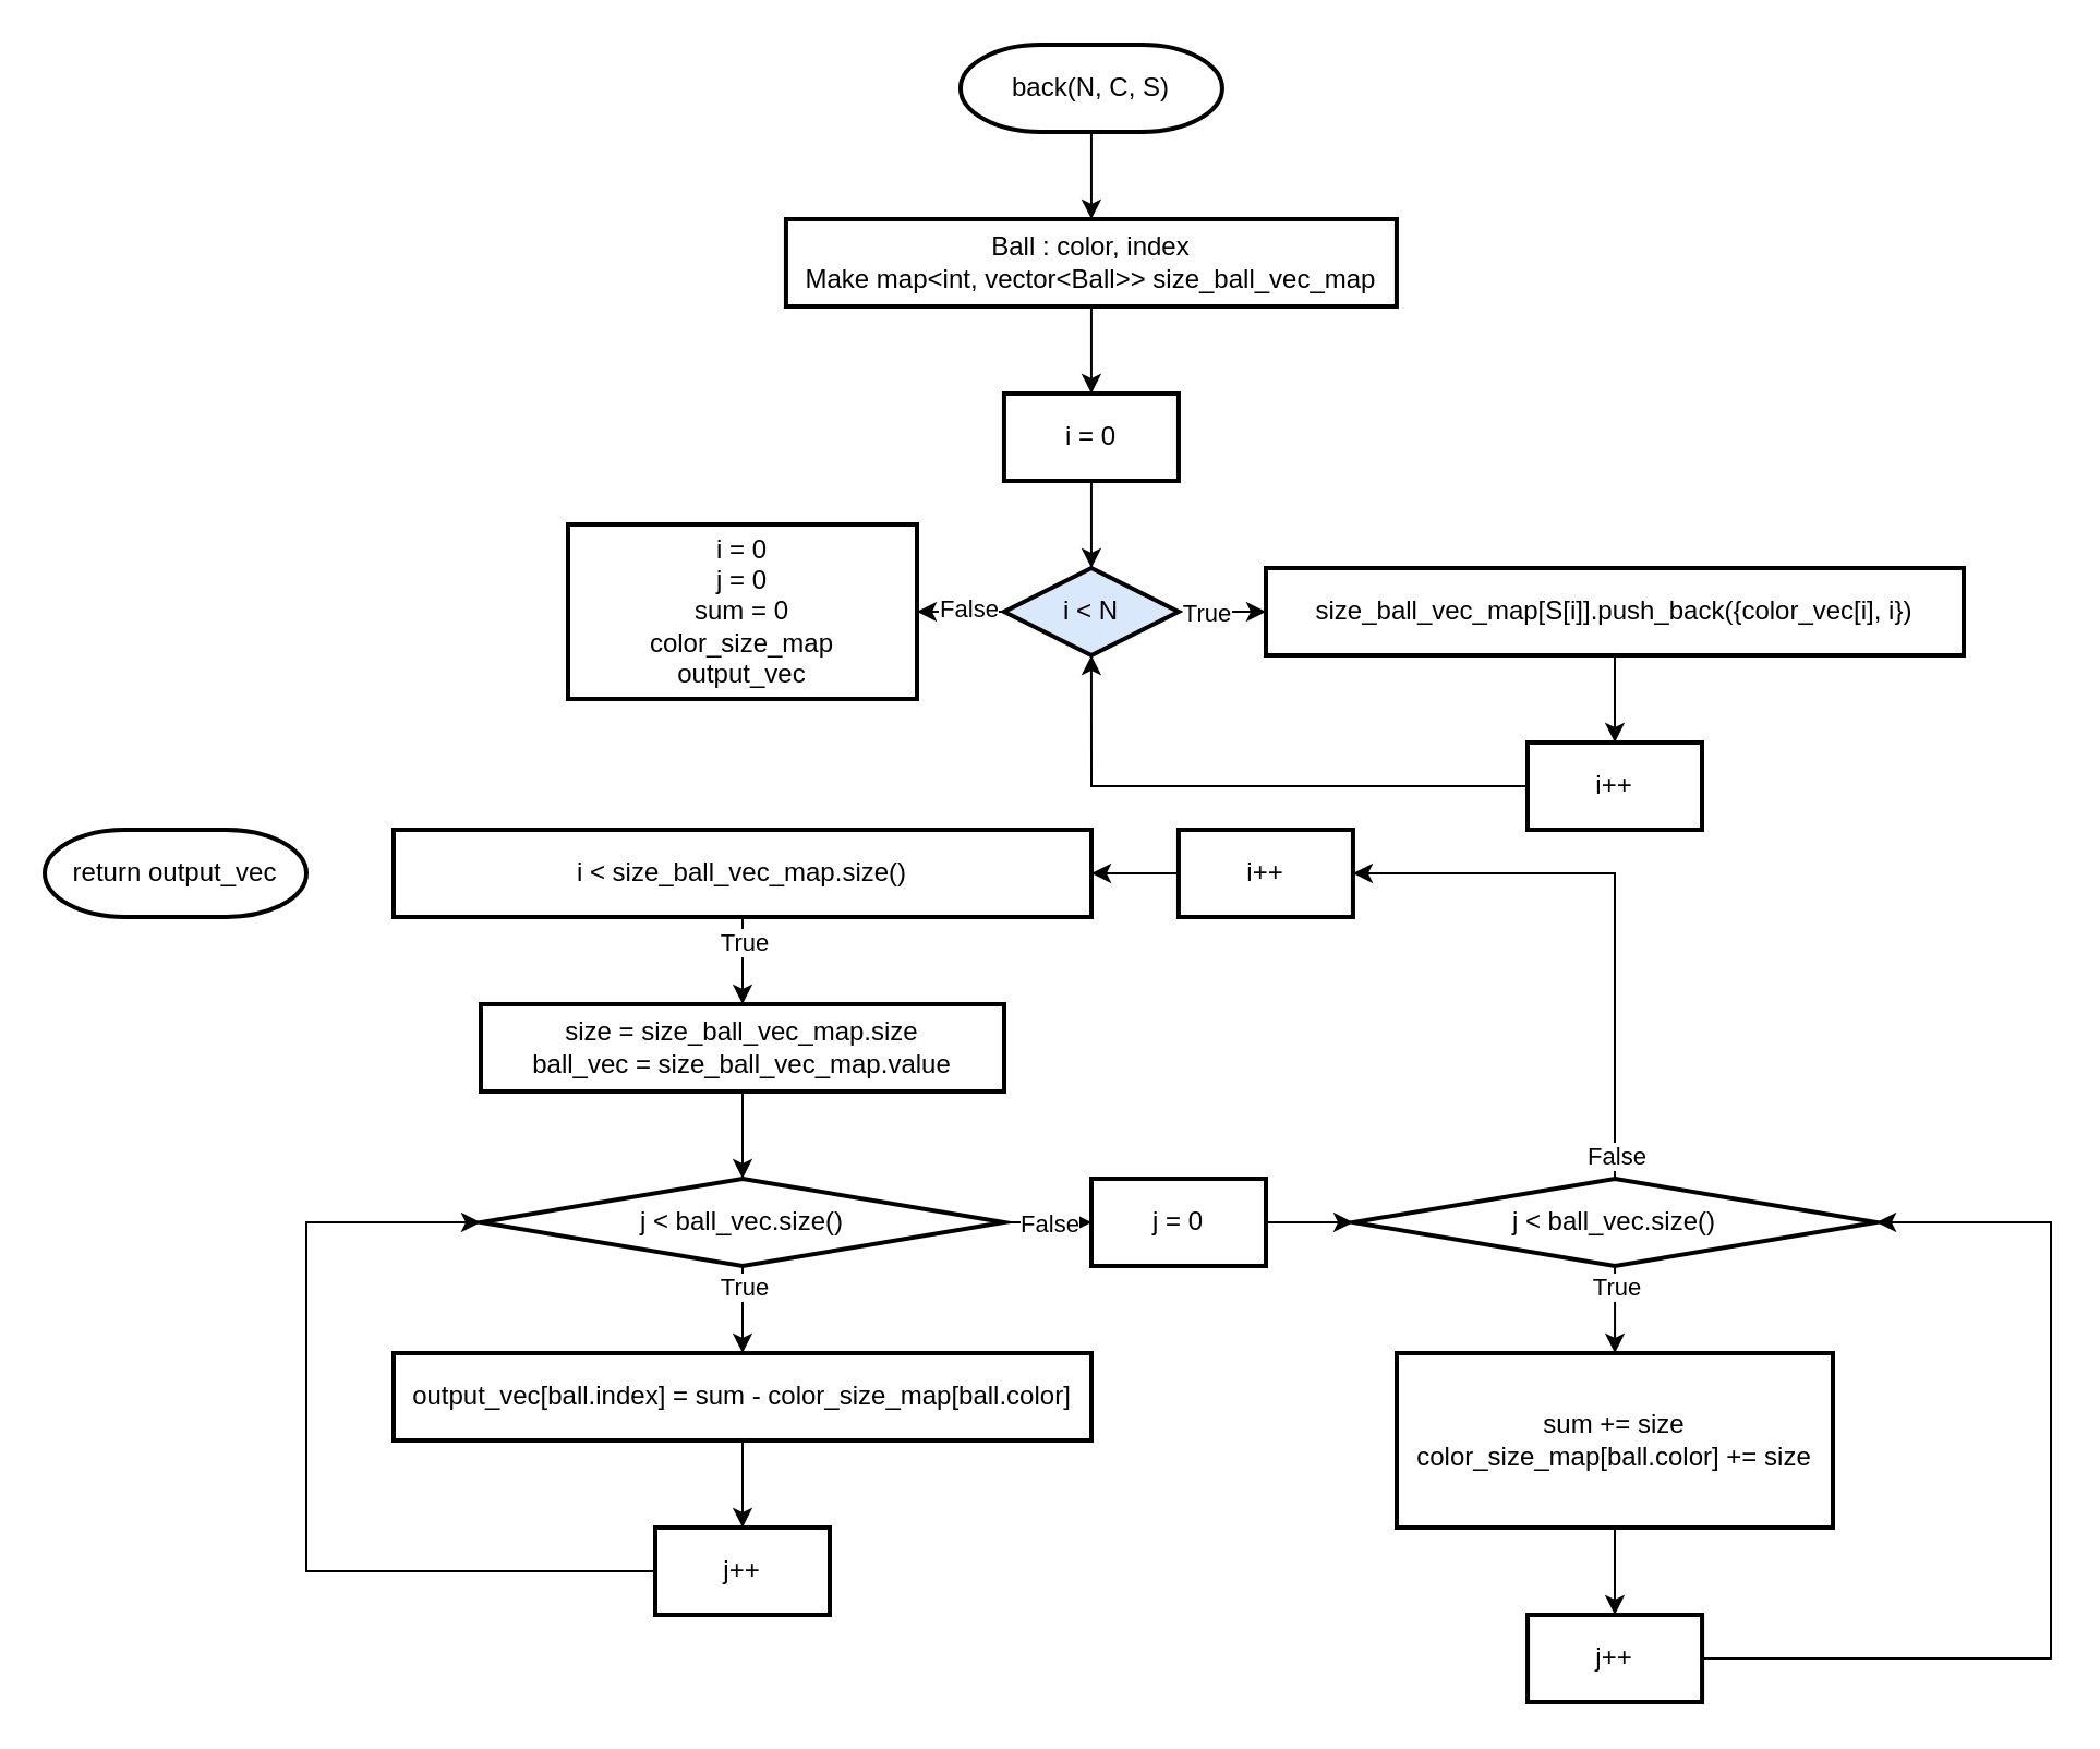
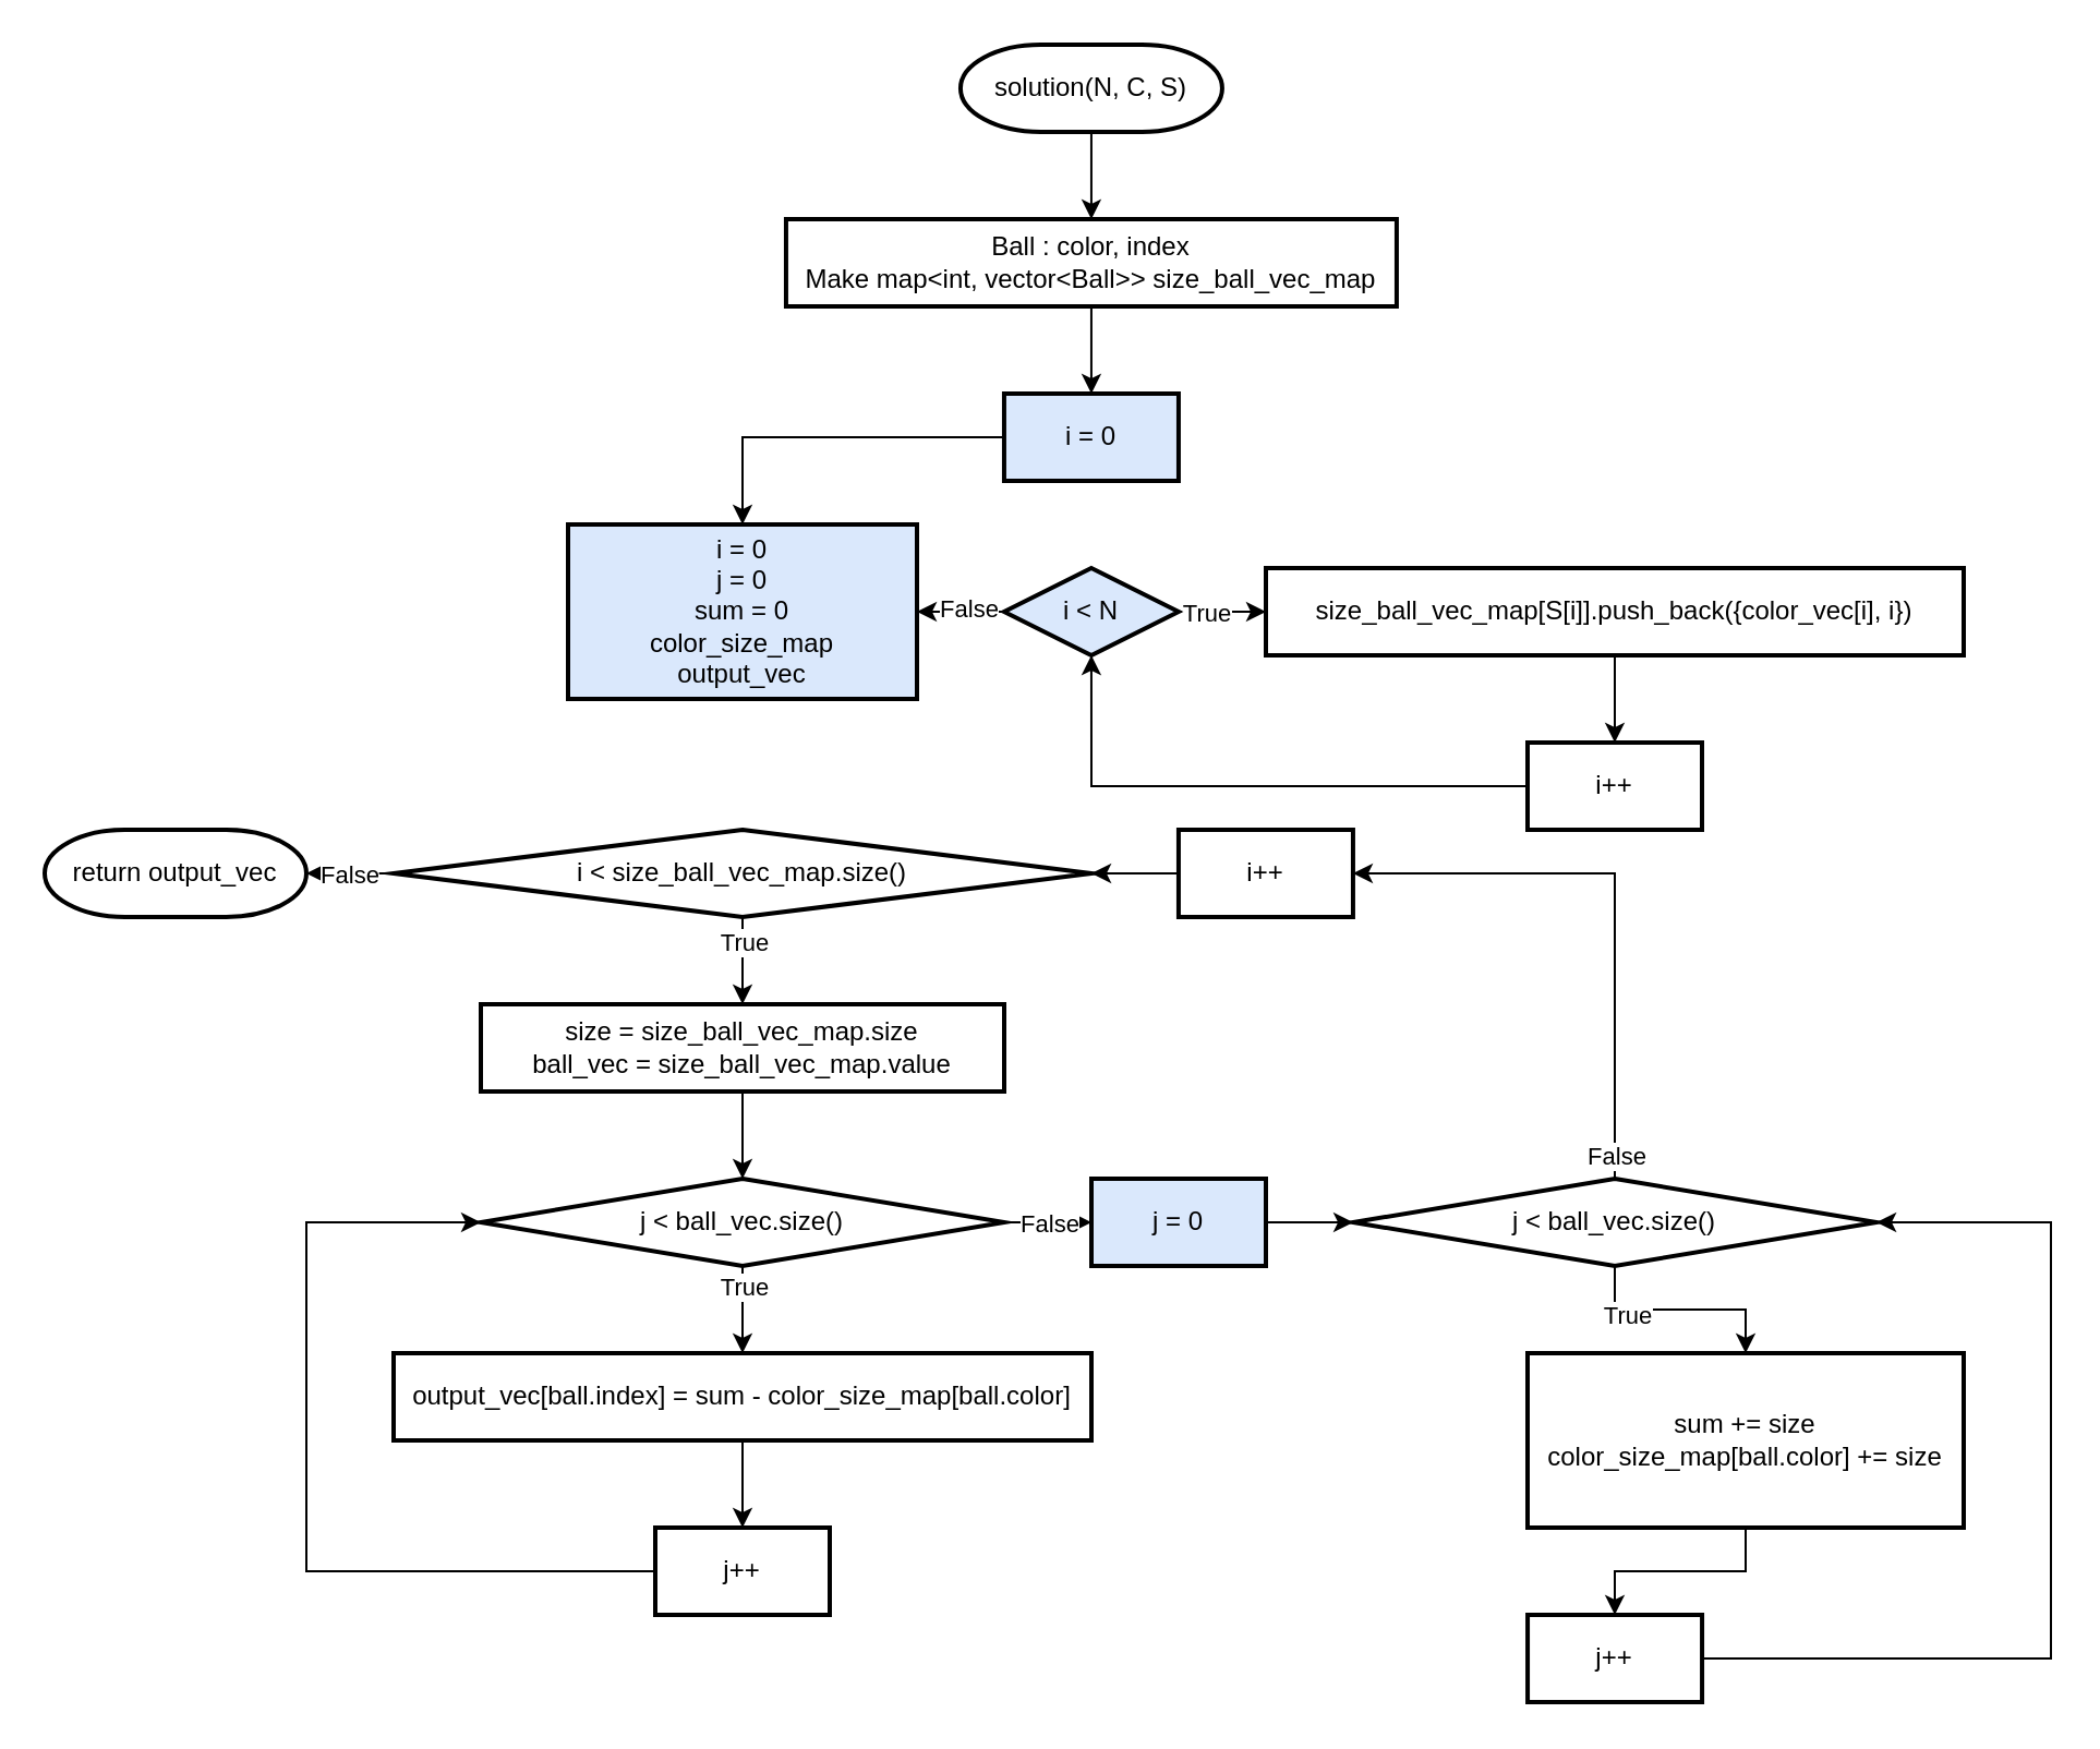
  <mxCell id="0" />
  <mxCell id="1" parent="0" />
  <mxCell id="2" value="" style="edgeStyle=orthogonalEdgeStyle;rounded=0;orthogonalLoop=1;jettySize=auto;html=1;" edge="1" parent="1" source="3" target="13"><mxGeometry relative="1" as="geometry" /></mxCell>
- <mxCell id="3" value="back(N, C, S)" style="strokeWidth=2;html=1;shape=mxgraph.flowchart.terminator;whiteSpace=wrap;" vertex="1" parent="1"><mxGeometry x="439.97" y="20" width="120" height="40" as="geometry" /></mxCell>
+ <mxCell id="3" value="solution(N, C, S)" style="strokeWidth=2;html=1;shape=mxgraph.flowchart.terminator;whiteSpace=wrap;" vertex="1" parent="1"><mxGeometry x="439.97" y="20" width="120" height="40" as="geometry" /></mxCell>
  <mxCell id="4" value="" style="edgeStyle=orthogonalEdgeStyle;rounded=0;orthogonalLoop=1;jettySize=auto;html=1;" edge="1" parent="1" source="8" target="38"><mxGeometry relative="1" as="geometry" /></mxCell>
  <mxCell id="5" value="True" style="edgeLabel;html=1;align=center;verticalAlign=middle;resizable=0;points=[];" vertex="1" connectable="0" parent="4"><mxGeometry x="-0.428" y="-3" relative="1" as="geometry"><mxPoint x="3" as="offset" /></mxGeometry></mxCell>
- <mxCell id="8" value="i &amp;lt; size_ball_vec_map.size()" style="whiteSpace=wrap;html=1;strokeWidth=2;rounded=0;" vertex="1" parent="1"><mxGeometry x="180" y="380" width="320" height="40" as="geometry" /></mxCell>
+ <mxCell id="6" value="" style="edgeStyle=orthogonalEdgeStyle;rounded=0;orthogonalLoop=1;jettySize=auto;html=1;" edge="1" parent="1" source="8" target="14"><mxGeometry relative="1" as="geometry" /></mxCell>
+ <mxCell id="7" value="False" style="edgeLabel;html=1;align=center;verticalAlign=middle;resizable=0;points=[];" vertex="1" connectable="0" parent="6"><mxGeometry x="-0.089" relative="1" as="geometry"><mxPoint x="-2.07" as="offset" /></mxGeometry></mxCell>
+ <mxCell id="8" value="i &amp;lt; size_ball_vec_map.size()" style="rhombus;whiteSpace=wrap;html=1;strokeWidth=2;" vertex="1" parent="1"><mxGeometry x="180" y="380" width="320" height="40" as="geometry" /></mxCell>
  <mxCell id="9" value="" style="edgeStyle=orthogonalEdgeStyle;rounded=0;orthogonalLoop=1;jettySize=auto;html=1;" edge="1" parent="1" source="10" target="21"><mxGeometry relative="1" as="geometry" /></mxCell>
  <mxCell id="10" value="output_vec[ball.index] = sum - color_size_map[ball.color]" style="whiteSpace=wrap;html=1;strokeWidth=2;" vertex="1" parent="1"><mxGeometry x="180" y="620" width="320" height="40" as="geometry" /></mxCell>
- <mxCell id="11" value="i = 0&lt;br&gt;j = 0&lt;br&gt;sum = 0&lt;br&gt;color_size_map&lt;br&gt;output_vec" style="whiteSpace=wrap;html=1;strokeWidth=2;" vertex="1" parent="1"><mxGeometry x="260" y="240" width="160" height="80" as="geometry" /></mxCell>
+ <mxCell id="11" value="i = 0&lt;br&gt;j = 0&lt;br&gt;sum = 0&lt;br&gt;color_size_map&lt;br&gt;output_vec" style="whiteSpace=wrap;html=1;strokeWidth=2;fillColor=#dae8fc;" vertex="1" parent="1"><mxGeometry x="260" y="240" width="160" height="80" as="geometry" /></mxCell>
  <mxCell id="12" value="" style="edgeStyle=orthogonalEdgeStyle;rounded=0;orthogonalLoop=1;jettySize=auto;html=1;" edge="1" parent="1" source="13" target="25"><mxGeometry relative="1" as="geometry" /></mxCell>
  <mxCell id="13" value="&lt;div style=&quot;&quot;&gt;&lt;span&gt;Ball :&amp;nbsp;&lt;/span&gt;&lt;span&gt;color, index&lt;/span&gt;&lt;/div&gt;&lt;div style=&quot;&quot;&gt;Make map&amp;lt;int, vector&amp;lt;Ball&amp;gt;&amp;gt; size_ball_vec_map&lt;/div&gt;" style="whiteSpace=wrap;html=1;strokeWidth=2;align=center;" vertex="1" parent="1"><mxGeometry x="359.97" y="100" width="280" height="40" as="geometry" /></mxCell>
  <mxCell id="14" value="return output_vec" style="strokeWidth=2;html=1;shape=mxgraph.flowchart.terminator;whiteSpace=wrap;" vertex="1" parent="1"><mxGeometry x="20" y="380" width="120" height="40" as="geometry" /></mxCell>
  <mxCell id="15" value="" style="edgeStyle=orthogonalEdgeStyle;rounded=0;orthogonalLoop=1;jettySize=auto;html=1;" edge="1" parent="1" source="19" target="10"><mxGeometry relative="1" as="geometry" /></mxCell>
  <mxCell id="16" value="True" style="edgeLabel;html=1;align=center;verticalAlign=middle;resizable=0;points=[];" vertex="1" connectable="0" parent="15"><mxGeometry x="-0.529" y="-2" relative="1" as="geometry"><mxPoint x="2" as="offset" /></mxGeometry></mxCell>
  <mxCell id="17" value="" style="edgeStyle=orthogonalEdgeStyle;rounded=0;orthogonalLoop=1;jettySize=auto;html=1;" edge="1" parent="1" source="19" target="36"><mxGeometry relative="1" as="geometry" /></mxCell>
  <mxCell id="18" value="False" style="edgeLabel;html=1;align=center;verticalAlign=middle;resizable=0;points=[];" vertex="1" connectable="0" parent="17"><mxGeometry x="-0.663" y="3" relative="1" as="geometry"><mxPoint x="13.1" y="3" as="offset" /></mxGeometry></mxCell>
  <mxCell id="19" value="j &amp;lt; ball_vec.size()" style="rhombus;whiteSpace=wrap;html=1;strokeWidth=2;" vertex="1" parent="1"><mxGeometry x="220" y="540" width="240" height="40" as="geometry" /></mxCell>
  <mxCell id="20" style="edgeStyle=orthogonalEdgeStyle;rounded=0;orthogonalLoop=1;jettySize=auto;html=1;entryX=0;entryY=0.5;entryDx=0;entryDy=0;" edge="1" parent="1" source="21" target="19"><mxGeometry relative="1" as="geometry"><mxPoint x="170" y="560" as="targetPoint" /><Array as="points"><mxPoint x="140" y="720" /><mxPoint x="140" y="560" /></Array></mxGeometry></mxCell>
  <mxCell id="21" value="j++" style="whiteSpace=wrap;html=1;strokeWidth=2;" vertex="1" parent="1"><mxGeometry x="300" y="700" width="80" height="40" as="geometry" /></mxCell>
  <mxCell id="22" style="edgeStyle=orthogonalEdgeStyle;rounded=0;orthogonalLoop=1;jettySize=auto;html=1;entryX=1;entryY=0.5;entryDx=0;entryDy=0;" edge="1" parent="1" source="23" target="8"><mxGeometry relative="1" as="geometry" /></mxCell>
  <mxCell id="23" value="i++" style="whiteSpace=wrap;html=1;strokeWidth=2;" vertex="1" parent="1"><mxGeometry x="539.97" y="380" width="80" height="40" as="geometry" /></mxCell>
- <mxCell id="24" value="" style="edgeStyle=orthogonalEdgeStyle;rounded=0;orthogonalLoop=1;jettySize=auto;html=1;" edge="1" parent="1" source="25" target="30"><mxGeometry relative="1" as="geometry" /></mxCell>
- <mxCell id="25" value="i = 0" style="whiteSpace=wrap;html=1;strokeWidth=2;" vertex="1" parent="1"><mxGeometry x="459.97" y="180" width="80" height="40" as="geometry" /></mxCell>
+ <mxCell id="24" value="" style="edgeStyle=orthogonalEdgeStyle;rounded=0;orthogonalLoop=1;jettySize=auto;html=1;" edge="1" parent="1" source="25" target="11"><mxGeometry relative="1" as="geometry" /></mxCell>
+ <mxCell id="25" value="i = 0" style="whiteSpace=wrap;html=1;strokeWidth=2;fillColor=#dae8fc;" vertex="1" parent="1"><mxGeometry x="459.97" y="180" width="80" height="40" as="geometry" /></mxCell>
  <mxCell id="26" value="" style="edgeStyle=orthogonalEdgeStyle;rounded=0;orthogonalLoop=1;jettySize=auto;html=1;" edge="1" parent="1" source="30" target="32"><mxGeometry relative="1" as="geometry" /></mxCell>
  <mxCell id="27" value="True" style="edgeLabel;html=1;align=center;verticalAlign=middle;resizable=0;points=[];" vertex="1" connectable="0" parent="26"><mxGeometry x="-0.318" y="-2" relative="1" as="geometry"><mxPoint x="-1.76" y="-2" as="offset" /></mxGeometry></mxCell>
- <mxCell id="28" style="edgeStyle=orthogonalEdgeStyle;rounded=0;orthogonalLoop=1;jettySize=auto;html=1;entryX=1;entryY=0.5;entryDx=0;entryDy=0;dashed=1;" edge="1" parent="1" source="30" target="11"><mxGeometry relative="1" as="geometry" /></mxCell>
+ <mxCell id="28" style="edgeStyle=orthogonalEdgeStyle;rounded=0;orthogonalLoop=1;jettySize=auto;html=1;entryX=1;entryY=0.5;entryDx=0;entryDy=0;" edge="1" parent="1" source="30" target="11"><mxGeometry relative="1" as="geometry" /></mxCell>
  <mxCell id="29" value="False" style="edgeLabel;html=1;align=center;verticalAlign=middle;resizable=0;points=[];" vertex="1" connectable="0" parent="28"><mxGeometry x="0.077" y="-2" relative="1" as="geometry"><mxPoint x="6" as="offset" /></mxGeometry></mxCell>
  <mxCell id="30" value="i &amp;lt; N" style="rhombus;whiteSpace=wrap;html=1;strokeWidth=2;fillColor=#dae8fc;" vertex="1" parent="1"><mxGeometry x="459.97" y="260" width="80" height="40" as="geometry" /></mxCell>
  <mxCell id="31" value="" style="edgeStyle=orthogonalEdgeStyle;rounded=0;orthogonalLoop=1;jettySize=auto;html=1;" edge="1" parent="1" source="32" target="34"><mxGeometry relative="1" as="geometry" /></mxCell>
  <mxCell id="32" value="size_ball_vec_map[S[i]].push_back({color_vec[i], i})" style="whiteSpace=wrap;html=1;strokeWidth=2;" vertex="1" parent="1"><mxGeometry x="580" y="260" width="320" height="40" as="geometry" /></mxCell>
  <mxCell id="33" style="edgeStyle=orthogonalEdgeStyle;rounded=0;orthogonalLoop=1;jettySize=auto;html=1;entryX=0.5;entryY=1;entryDx=0;entryDy=0;" edge="1" parent="1" source="34" target="30"><mxGeometry relative="1" as="geometry" /></mxCell>
  <mxCell id="34" value="i++" style="whiteSpace=wrap;html=1;strokeWidth=2;" vertex="1" parent="1"><mxGeometry x="700" y="340" width="80" height="40" as="geometry" /></mxCell>
  <mxCell id="35" value="" style="edgeStyle=orthogonalEdgeStyle;rounded=0;orthogonalLoop=1;jettySize=auto;html=1;" edge="1" parent="1" source="36" target="45"><mxGeometry relative="1" as="geometry" /></mxCell>
- <mxCell id="36" value="j = 0" style="whiteSpace=wrap;html=1;strokeWidth=2;" vertex="1" parent="1"><mxGeometry x="500" y="540" width="80" height="40" as="geometry" /></mxCell>
+ <mxCell id="36" value="j = 0" style="whiteSpace=wrap;html=1;strokeWidth=2;fillColor=#dae8fc;" vertex="1" parent="1"><mxGeometry x="500" y="540" width="80" height="40" as="geometry" /></mxCell>
  <mxCell id="37" value="" style="edgeStyle=orthogonalEdgeStyle;rounded=0;orthogonalLoop=1;jettySize=auto;html=1;" edge="1" parent="1" source="38" target="19"><mxGeometry relative="1" as="geometry" /></mxCell>
  <mxCell id="38" value="size = size_ball_vec_map.size&lt;br&gt;ball_vec = size_ball_vec_map.value" style="whiteSpace=wrap;html=1;strokeWidth=2;" vertex="1" parent="1"><mxGeometry x="220" y="460" width="240" height="40" as="geometry" /></mxCell>
  <mxCell id="39" value="" style="edgeStyle=orthogonalEdgeStyle;rounded=0;orthogonalLoop=1;jettySize=auto;html=1;" edge="1" parent="1" source="40" target="47"><mxGeometry relative="1" as="geometry" /></mxCell>
- <mxCell id="40" value="sum += size&lt;br&gt;color_size_map[ball.color] += size" style="whiteSpace=wrap;html=1;strokeWidth=2;" vertex="1" parent="1"><mxGeometry x="640" y="620" width="200" height="80" as="geometry" /></mxCell>
+ <mxCell id="40" value="sum += size&lt;br&gt;color_size_map[ball.color] += size" style="whiteSpace=wrap;html=1;strokeWidth=2;" vertex="1" parent="1"><mxGeometry x="700" y="620" width="200" height="80" as="geometry" /></mxCell>
  <mxCell id="41" value="" style="edgeStyle=orthogonalEdgeStyle;rounded=0;orthogonalLoop=1;jettySize=auto;html=1;" edge="1" parent="1" source="45" target="40"><mxGeometry relative="1" as="geometry" /></mxCell>
  <mxCell id="42" value="True" style="edgeLabel;html=1;align=center;verticalAlign=middle;resizable=0;points=[];" vertex="1" connectable="0" parent="41"><mxGeometry x="-0.529" y="-2" relative="1" as="geometry"><mxPoint x="2" as="offset" /></mxGeometry></mxCell>
  <mxCell id="43" style="edgeStyle=orthogonalEdgeStyle;rounded=0;orthogonalLoop=1;jettySize=auto;html=1;entryX=1;entryY=0.5;entryDx=0;entryDy=0;" edge="1" parent="1" source="45" target="23"><mxGeometry relative="1" as="geometry" /></mxCell>
  <mxCell id="44" value="False" style="edgeLabel;html=1;align=center;verticalAlign=middle;resizable=0;points=[];" vertex="1" connectable="0" parent="43"><mxGeometry x="-0.77" y="3" relative="1" as="geometry"><mxPoint x="3" y="19.65" as="offset" /></mxGeometry></mxCell>
  <mxCell id="45" value="j &amp;lt; ball_vec.size()" style="rhombus;whiteSpace=wrap;html=1;strokeWidth=2;" vertex="1" parent="1"><mxGeometry x="620.03" y="540" width="240" height="40" as="geometry" /></mxCell>
  <mxCell id="46" style="edgeStyle=orthogonalEdgeStyle;rounded=0;orthogonalLoop=1;jettySize=auto;html=1;entryX=1;entryY=0.5;entryDx=0;entryDy=0;" edge="1" parent="1" source="47" target="45"><mxGeometry relative="1" as="geometry"><Array as="points"><mxPoint x="940.03" y="760" /><mxPoint x="940.03" y="560" /></Array></mxGeometry></mxCell>
  <mxCell id="47" value="j++" style="whiteSpace=wrap;html=1;strokeWidth=2;" vertex="1" parent="1"><mxGeometry x="700.03" y="740" width="80" height="40" as="geometry" /></mxCell>
